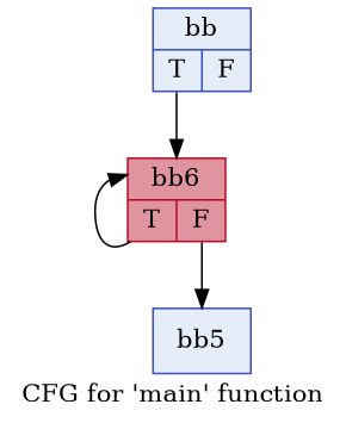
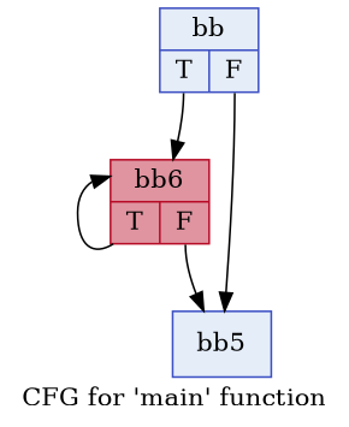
  digraph {
    label="CFG for 'main' function"
    node [color="#3d50c3ff" fillcolor="#c5d6f270" shape=record style=filled]
    edge [tailport=s0]
    n1 [label="{bb|{<s0>T|<s1>F}}"]
    n2 [color="#b70d28ff" fillcolor="#b70d2870" label="{bb6|{<s0>T|<s1>F}}"]
    n3 [label="{bb5}"]
    n1 -> n2
+   n1 -> n3 [tailport=s1]
    n2 -> n2
    n2 -> n3 [tailport=s1]
  }
